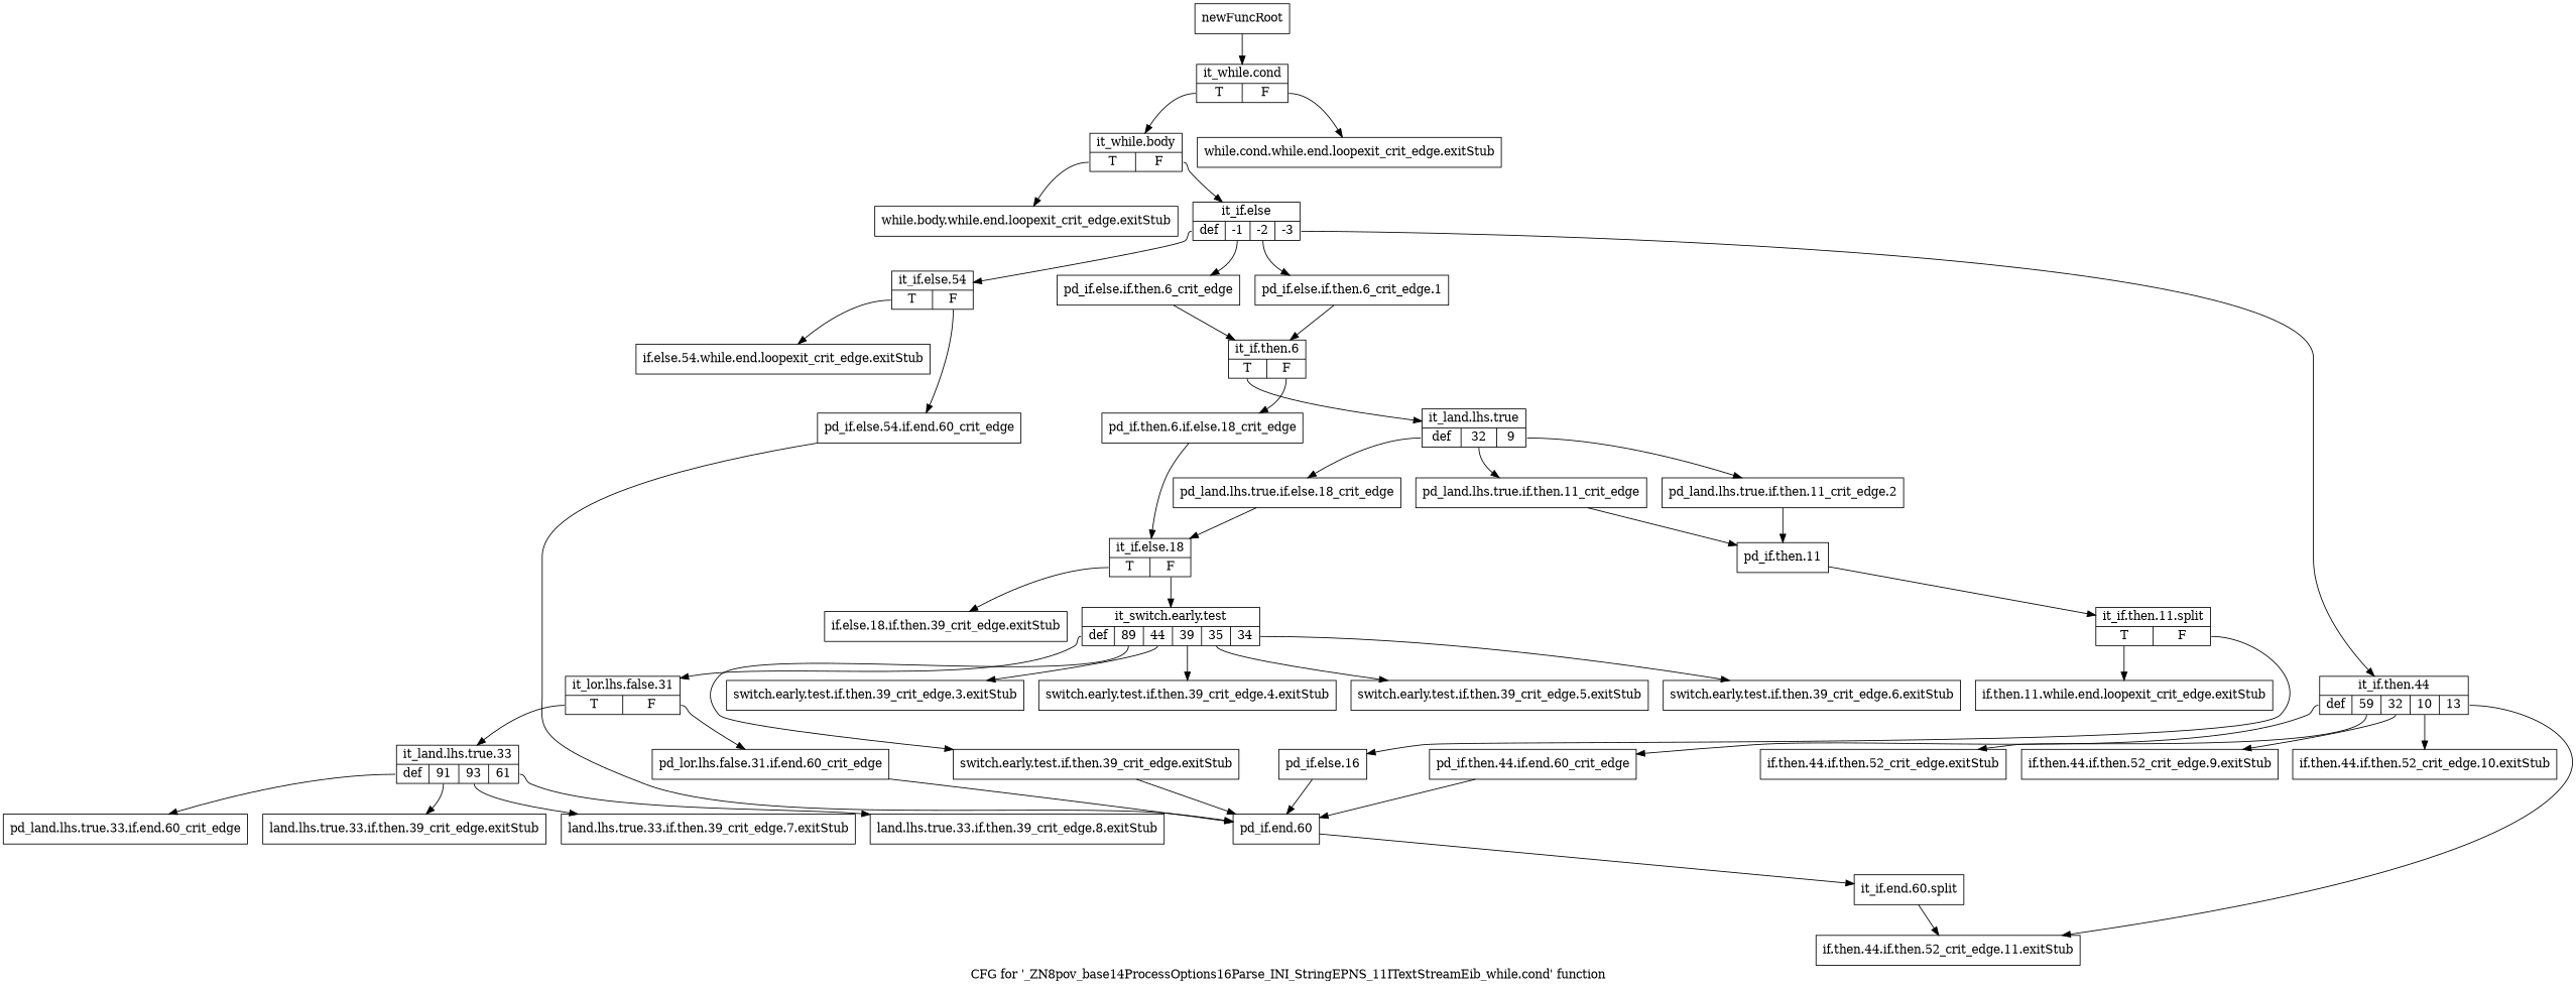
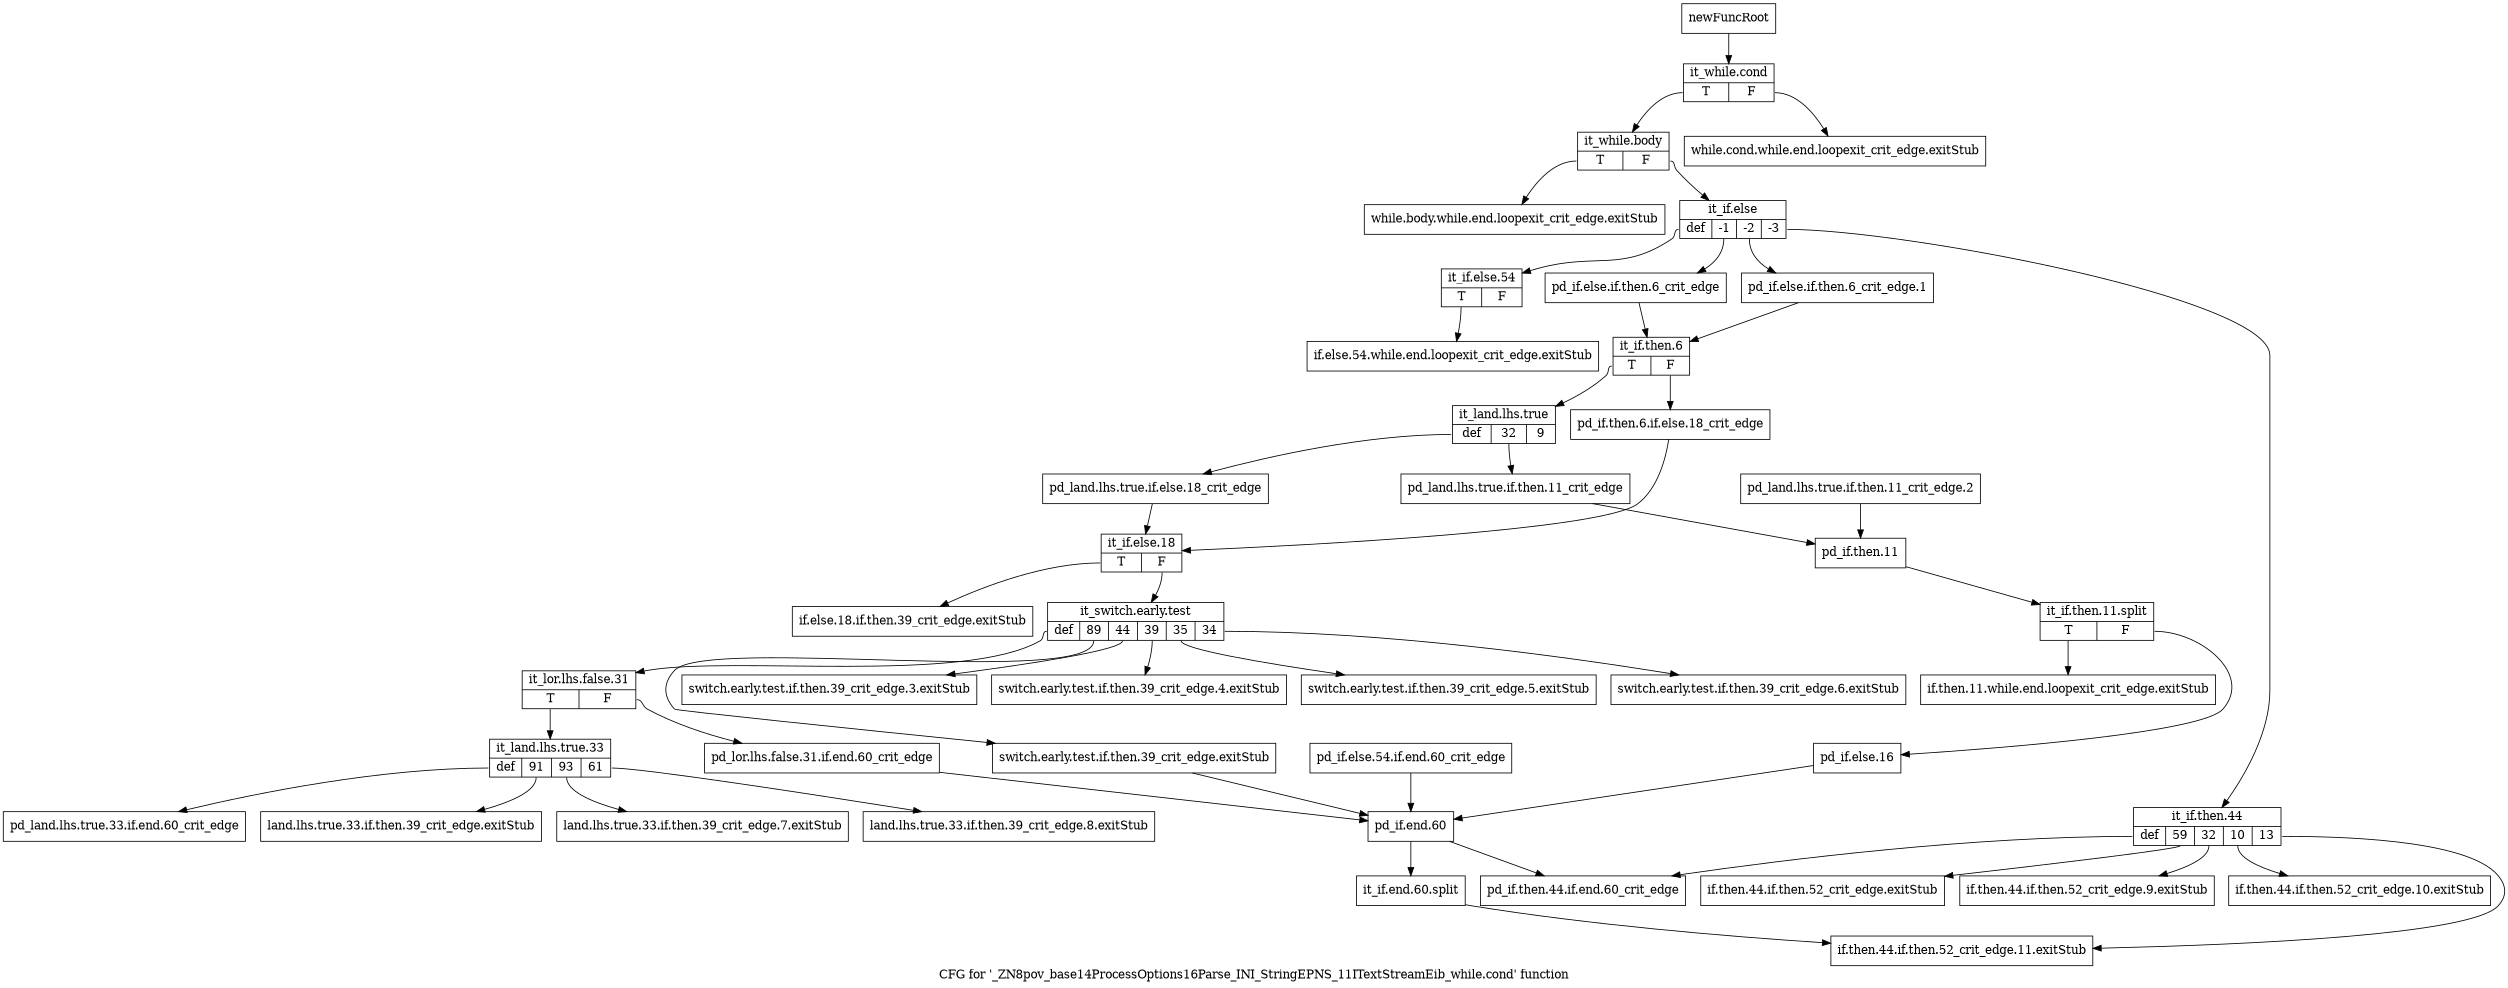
  digraph {
    label="CFG for '_ZN8pov_base14ProcessOptions16Parse_INI_StringEPNS_11ITextStreamEib_while.cond' function"
    node [shape=record]
    n1 [label="{newFuncRoot}"]
    n2 [label="{it_while.cond|{<s0>T|<s1>F}}"]
    n3 [label="{while.cond.while.end.loopexit_crit_edge.exitStub}"]
    n4 [label="{it_while.body|{<s0>T|<s1>F}}"]
    n5 [label="{while.body.while.end.loopexit_crit_edge.exitStub}"]
    n6 [label="{it_if.else|{<s0>def|<s1>-1|<s2>-2|<s3>-3}}"]
    n7 [label="{if.then.44.if.then.52_crit_edge.exitStub}"]
    n8 [label="{if.then.44.if.then.52_crit_edge.9.exitStub}"]
    n9 [label="{if.then.44.if.then.52_crit_edge.10.exitStub}"]
    n10 [label="{if.then.44.if.then.52_crit_edge.11.exitStub}"]
    n11 [label="{if.then.11.while.end.loopexit_crit_edge.exitStub}"]
    n12 [label="{if.else.18.if.then.39_crit_edge.exitStub}"]
    n13 [label="{switch.early.test.if.then.39_crit_edge.exitStub}"]
    n14 [label="{pd_if.end.60}"]
    n15 [label="{switch.early.test.if.then.39_crit_edge.3.exitStub}"]
    n16 [label="{switch.early.test.if.then.39_crit_edge.4.exitStub}"]
    n17 [label="{switch.early.test.if.then.39_crit_edge.5.exitStub}"]
    n18 [label="{switch.early.test.if.then.39_crit_edge.6.exitStub}"]
    n19 [label="{land.lhs.true.33.if.then.39_crit_edge.exitStub}"]
    n20 [label="{land.lhs.true.33.if.then.39_crit_edge.7.exitStub}"]
    n21 [label="{land.lhs.true.33.if.then.39_crit_edge.8.exitStub}"]
    n22 [label="{if.else.54.while.end.loopexit_crit_edge.exitStub}"]
    n23 [label="{it_if.else.54|{<s0>T|<s1>F}}"]
    n24 [label="{pd_if.else.if.then.6_crit_edge}"]
    n25 [label="{pd_if.else.if.then.6_crit_edge.1}"]
    n26 [label="{it_if.then.44|{<s0>def|<s1>59|<s2>32|<s3>10|<s4>13}}"]
    n27 [label="{pd_if.else.54.if.end.60_crit_edge}"]
    n28 [label="{it_if.then.6|{<s0>T|<s1>F}}"]
    n29 [label="{pd_if.then.44.if.end.60_crit_edge}"]
    n30 [label="{it_land.lhs.true|{<s0>def|<s1>32|<s2>9}}"]
    n31 [label="{pd_if.then.6.if.else.18_crit_edge}"]
    n32 [label="{it_if.end.60.split}"]
    n33 [label="{pd_land.lhs.true.if.else.18_crit_edge}"]
    n34 [label="{pd_land.lhs.true.if.then.11_crit_edge}"]
    n35 [label="{pd_land.lhs.true.if.then.11_crit_edge.2}"]
    n36 [label="{it_if.else.18|{<s0>T|<s1>F}}"]
    n37 [label="{pd_if.then.11}"]
    n38 [label="{it_switch.early.test|{<s0>def|<s1>89|<s2>44|<s3>39|<s4>35|<s5>34}}"]
    n39 [label="{it_lor.lhs.false.31|{<s0>T|<s1>F}}"]
    n40 [label="{it_if.then.11.split|{<s0>T|<s1>F}}"]
    n41 [label="{pd_if.else.16}"]
    n42 [label="{it_land.lhs.true.33|{<s0>def|<s1>91|<s2>93|<s3>61}}"]
    n43 [label="{pd_lor.lhs.false.31.if.end.60_crit_edge}"]
    n44 [label="{pd_land.lhs.true.33.if.end.60_crit_edge}"]
    n1 -> n2
    n2 -> n3 [tailport=s1]
    n2 -> n4 [tailport=s0]
    n4 -> n5 [tailport=s0]
    n4 -> n6 [tailport=s1]
    n6 -> n23 [tailport=s0]
    n6 -> n24 [tailport=s1]
    n6 -> n25 [tailport=s2]
    n6 -> n26 [tailport=s3]
    n13 -> n14
    n14 -> n32
    n23 -> n22 [tailport=s0]
-   n23 -> n27 [tailport=s1]
    n24 -> n28
    n25 -> n28
    n26 -> n7 [tailport=s1]
    n26 -> n8 [tailport=s2]
    n26 -> n9 [tailport=s3]
    n26 -> n10 [tailport=s4]
    n26 -> n29 [tailport=s0]
    n27 -> n14
    n28 -> n30 [tailport=s0]
    n28 -> n31 [tailport=s1]
-   n29 -> n14
+   n14 -> n29
    n30 -> n33 [tailport=s0]
    n30 -> n34 [tailport=s1]
-   n30 -> n35 [tailport=s2]
    n31 -> n36
    n32 -> n10
    n33 -> n36
    n34 -> n37
    n35 -> n37
    n36 -> n12 [tailport=s0]
    n36 -> n38 [tailport=s1]
    n37 -> n40
    n38 -> n13 [tailport=s1]
    n38 -> n15 [tailport=s2]
    n38 -> n16 [tailport=s3]
    n38 -> n17 [tailport=s4]
    n38 -> n18 [tailport=s5]
    n38 -> n39 [tailport=s0]
    n39 -> n42 [tailport=s0]
    n39 -> n43 [tailport=s1]
    n40 -> n11 [tailport=s0]
    n40 -> n41 [tailport=s1]
    n41 -> n14
    n42 -> n19 [tailport=s1]
    n42 -> n20 [tailport=s2]
    n42 -> n21 [tailport=s3]
    n42 -> n44 [tailport=s0]
    n43 -> n14
  }
